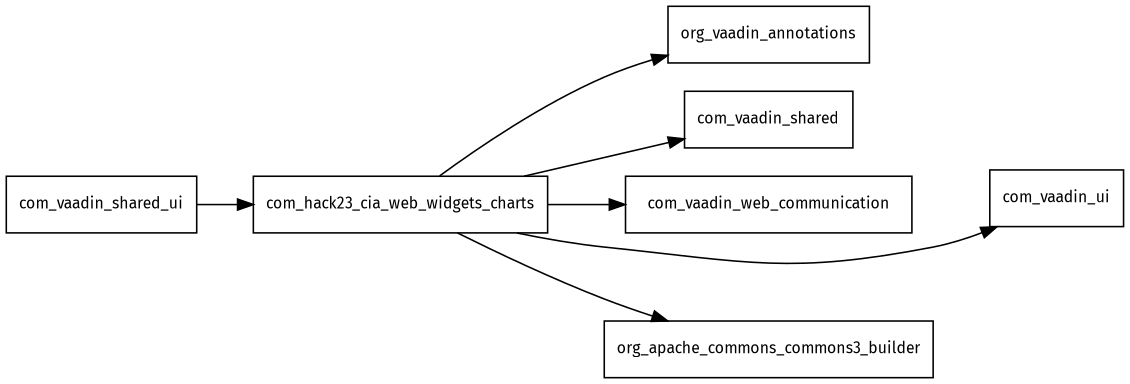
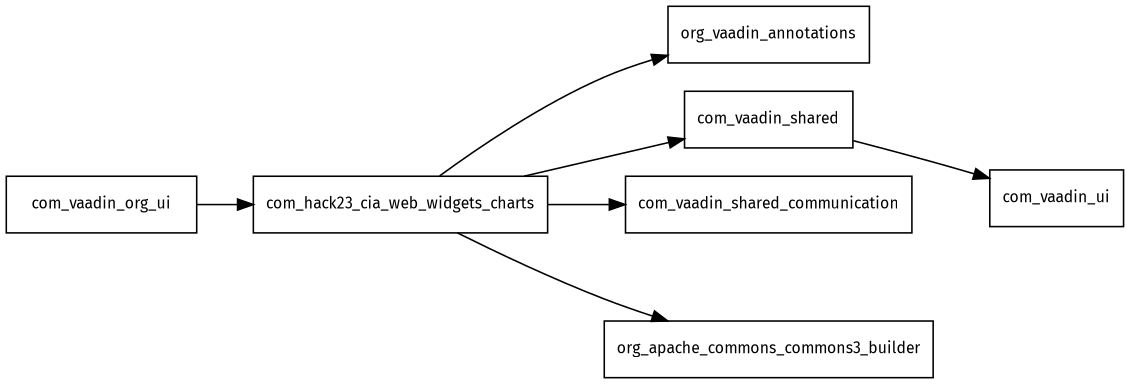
  digraph {
    fontname="Fira Sans"
    rankdir=LR
    node [fontname="Fira Sans" fontsize=10.0 shape=box]
    edge [fontname="Fira Sans"]
    n1 [label=org_vaadin_annotations]
    com_hack23_cia_web_widgets_charts
    com_vaadin_shared
-   com_vaadin_shared_communication [label=com_vaadin_web_communication]
+   com_vaadin_shared_communication
    com_vaadin_ui
    n6 [label=org_apache_commons_commons3_builder]
-   com_vaadin_shared_ui
+   com_vaadin_shared_ui [label=com_vaadin_org_ui]
    com_hack23_cia_web_widgets_charts -> n1
    com_hack23_cia_web_widgets_charts -> com_vaadin_shared
    com_hack23_cia_web_widgets_charts -> com_vaadin_shared_communication
-   com_hack23_cia_web_widgets_charts -> com_vaadin_ui
+   com_vaadin_shared -> com_vaadin_ui
    com_hack23_cia_web_widgets_charts -> n6
    com_vaadin_shared_ui -> com_hack23_cia_web_widgets_charts
  }
